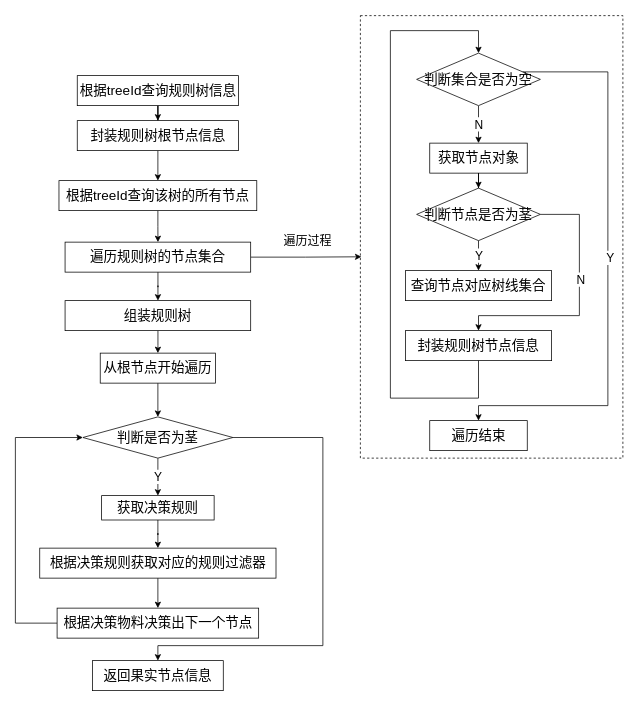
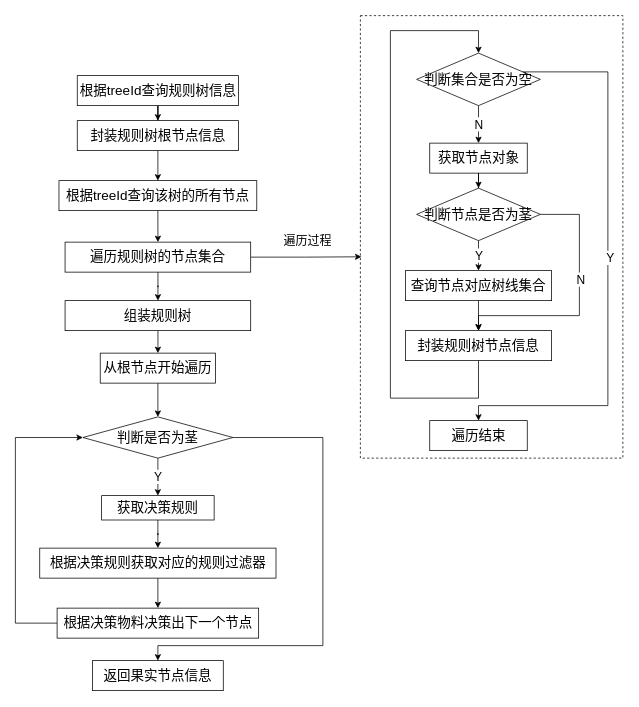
  <mxCell id="0" />
  <mxCell id="1" parent="0" />
  <mxCell id="2" value="" style="edgeStyle=orthogonalEdgeStyle;rounded=0;orthogonalLoop=1;jettySize=auto;html=1;" edge="1" parent="1" source="3" target="5"><mxGeometry relative="1" as="geometry" /></mxCell>
  <mxCell id="3" value="&lt;font style=&quot;font-size: 18px&quot;&gt;根据treeId查询规则树信息&lt;/font&gt;" style="whiteSpace=wrap;html=1;dashed=0;" vertex="1" parent="1"><mxGeometry x="102.5" y="100" width="215" height="40" as="geometry" /></mxCell>
  <mxCell id="4" value="" style="edgeStyle=orthogonalEdgeStyle;rounded=0;orthogonalLoop=1;jettySize=auto;html=1;" edge="1" parent="1" source="5" target="7"><mxGeometry relative="1" as="geometry" /></mxCell>
  <mxCell id="5" value="&lt;span style=&quot;font-size: 18px&quot;&gt;封装规则树根&lt;/span&gt;&lt;span style=&quot;font-size: 18px&quot;&gt;节&lt;/span&gt;&lt;span style=&quot;font-size: 18px&quot;&gt;点信息&lt;/span&gt;" style="whiteSpace=wrap;html=1;dashed=0;" vertex="1" parent="1"><mxGeometry x="102.5" y="160" width="215" height="40" as="geometry" /></mxCell>
  <mxCell id="6" value="" style="edgeStyle=orthogonalEdgeStyle;rounded=0;orthogonalLoop=1;jettySize=auto;html=1;" edge="1" parent="1" source="7" target="10"><mxGeometry relative="1" as="geometry" /></mxCell>
  <mxCell id="7" value="&lt;span style=&quot;font-size: 18px&quot;&gt;根据treeId查询该树的所有&lt;/span&gt;&lt;span style=&quot;font-size: 18px&quot;&gt;节&lt;/span&gt;&lt;span style=&quot;font-size: 18px&quot;&gt;点&lt;/span&gt;" style="whiteSpace=wrap;html=1;dashed=0;" vertex="1" parent="1"><mxGeometry x="78.13" y="240" width="263.75" height="40" as="geometry" /></mxCell>
  <mxCell id="8" value="" style="edgeStyle=orthogonalEdgeStyle;rounded=0;orthogonalLoop=1;jettySize=auto;html=1;" edge="1" parent="1" source="10" target="12"><mxGeometry relative="1" as="geometry" /></mxCell>
  <mxCell id="9" style="edgeStyle=orthogonalEdgeStyle;rounded=0;orthogonalLoop=1;jettySize=auto;html=1;entryX=0.004;entryY=0.545;entryDx=0;entryDy=0;entryPerimeter=0;" edge="1" parent="1" source="10" target="15"><mxGeometry relative="1" as="geometry"><mxPoint x="491.62" y="380.88" as="targetPoint" /></mxGeometry></mxCell>
  <mxCell id="10" value="&lt;span style=&quot;font-size: 18px&quot;&gt;遍历规则树的节点集合&lt;/span&gt;" style="whiteSpace=wrap;html=1;dashed=0;" vertex="1" parent="1"><mxGeometry x="86.25" y="322" width="247.5" height="40" as="geometry" /></mxCell>
  <mxCell id="11" value="" style="edgeStyle=orthogonalEdgeStyle;rounded=0;orthogonalLoop=1;jettySize=auto;html=1;" edge="1" parent="1" source="12" target="32"><mxGeometry relative="1" as="geometry" /></mxCell>
  <mxCell id="12" value="&lt;span style=&quot;font-size: 18px&quot;&gt;组装规则树&lt;/span&gt;" style="whiteSpace=wrap;html=1;dashed=0;" vertex="1" parent="1"><mxGeometry x="86.26" y="400" width="247.5" height="40" as="geometry" /></mxCell>
  <mxCell id="13" value="&lt;font style=&quot;font-size: 16px&quot;&gt;遍历过程&lt;/font&gt;" style="text;html=1;strokeColor=none;fillColor=none;align=center;verticalAlign=middle;whiteSpace=wrap;rounded=0;" vertex="1" parent="1"><mxGeometry x="370" y="310" width="80" height="20" as="geometry" /></mxCell>
  <mxCell id="14" value="" style="group" vertex="1" connectable="0" parent="1"><mxGeometry x="480" y="20" width="350" height="590" as="geometry" /></mxCell>
  <mxCell id="15" value="" style="rounded=0;whiteSpace=wrap;html=1;dashed=1;fillColor=none;" vertex="1" parent="14"><mxGeometry width="350" height="590" as="geometry" /></mxCell>
  <mxCell id="16" value="&lt;font style=&quot;font-size: 18px&quot;&gt;获取节点对象&lt;/font&gt;" style="whiteSpace=wrap;html=1;dashed=0;" vertex="1" parent="14"><mxGeometry x="92.5" y="170" width="130" height="40" as="geometry" /></mxCell>
  <mxCell id="17" value="&lt;font style=&quot;font-size: 18px&quot;&gt;判断节点是否为茎&lt;/font&gt;" style="rhombus;whiteSpace=wrap;html=1;dashed=0;" vertex="1" parent="14"><mxGeometry x="75" y="230" width="165" height="70" as="geometry" /></mxCell>
  <mxCell id="18" value="" style="edgeStyle=orthogonalEdgeStyle;rounded=0;orthogonalLoop=1;jettySize=auto;html=1;" edge="1" parent="14" source="16" target="17"><mxGeometry x="60" y="190" as="geometry" /></mxCell>
  <mxCell id="19" value="&lt;span style=&quot;font-size: 18px&quot;&gt;查询节点对应树线集合&lt;/span&gt;" style="whiteSpace=wrap;html=1;dashed=0;" vertex="1" parent="14"><mxGeometry x="60" y="340" width="195" height="40" as="geometry" /></mxCell>
  <mxCell id="20" value="Y" style="edgeStyle=orthogonalEdgeStyle;rounded=0;orthogonalLoop=1;jettySize=auto;html=1;fontSize=16;" edge="1" parent="14" source="17" target="19"><mxGeometry x="60" y="190" as="geometry" /></mxCell>
  <mxCell id="21" value="&lt;span style=&quot;font-size: 18px&quot;&gt;封装规则树节点信息&lt;/span&gt;" style="whiteSpace=wrap;html=1;dashed=0;" vertex="1" parent="14"><mxGeometry x="60" y="420" width="195" height="40" as="geometry" /></mxCell>
  <mxCell id="22" style="edgeStyle=orthogonalEdgeStyle;rounded=0;orthogonalLoop=1;jettySize=auto;html=1;exitX=1;exitY=0.5;exitDx=0;exitDy=0;entryX=0.5;entryY=0;entryDx=0;entryDy=0;" edge="1" parent="14" source="17" target="21"><mxGeometry x="60" y="190" as="geometry"><mxPoint x="158" y="410" as="targetPoint" /><Array as="points"><mxPoint x="292" y="265" /><mxPoint x="292" y="400" /><mxPoint x="158" y="400" /></Array></mxGeometry></mxCell>
  <mxCell id="23" value="&lt;font style=&quot;font-size: 16px&quot;&gt;N&lt;/font&gt;" style="edgeLabel;html=1;align=center;verticalAlign=middle;resizable=0;points=[];" vertex="1" connectable="0" parent="22"><mxGeometry x="-0.191" y="1" relative="1" as="geometry"><mxPoint as="offset" /></mxGeometry></mxCell>
+ <mxCell id="24" value="" style="edgeStyle=orthogonalEdgeStyle;rounded=0;orthogonalLoop=1;jettySize=auto;html=1;" edge="1" parent="14" source="19" target="21"><mxGeometry x="60" y="190" as="geometry" /></mxCell>
  <mxCell id="25" value="&lt;font style=&quot;font-size: 16px&quot;&gt;N&lt;/font&gt;" style="edgeStyle=orthogonalEdgeStyle;rounded=0;orthogonalLoop=1;jettySize=auto;html=1;entryX=0.5;entryY=0;entryDx=0;entryDy=0;" edge="1" parent="14" source="26" target="16"><mxGeometry relative="1" as="geometry" /></mxCell>
  <mxCell id="26" value="&lt;font style=&quot;font-size: 18px&quot;&gt;判断集合是否为空&lt;/font&gt;" style="rhombus;whiteSpace=wrap;html=1;dashed=0;" vertex="1" parent="14"><mxGeometry x="75" y="50" width="165" height="70" as="geometry" /></mxCell>
  <mxCell id="27" style="edgeStyle=orthogonalEdgeStyle;rounded=0;orthogonalLoop=1;jettySize=auto;html=1;entryX=0.5;entryY=0;entryDx=0;entryDy=0;" edge="1" parent="14" source="21" target="26"><mxGeometry relative="1" as="geometry"><Array as="points"><mxPoint x="40" y="510" /><mxPoint x="40" y="20" /><mxPoint x="158" y="20" /></Array></mxGeometry></mxCell>
  <mxCell id="28" value="&lt;span style=&quot;font-size: 18px&quot;&gt;遍历结束&lt;/span&gt;" style="whiteSpace=wrap;html=1;dashed=0;" vertex="1" parent="14"><mxGeometry x="92.5" y="540" width="130" height="40" as="geometry" /></mxCell>
  <mxCell id="29" style="edgeStyle=orthogonalEdgeStyle;rounded=0;orthogonalLoop=1;jettySize=auto;html=1;entryX=0.5;entryY=0;entryDx=0;entryDy=0;" edge="1" parent="14" source="26" target="28"><mxGeometry relative="1" as="geometry"><Array as="points"><mxPoint x="330" y="75" /><mxPoint x="330" y="520" /><mxPoint x="158" y="520" /></Array></mxGeometry></mxCell>
  <mxCell id="30" value="&lt;font style=&quot;font-size: 16px&quot;&gt;Y&lt;/font&gt;" style="edgeLabel;html=1;align=center;verticalAlign=middle;resizable=0;points=[];" vertex="1" connectable="0" parent="29"><mxGeometry x="-0.039" y="2" relative="1" as="geometry"><mxPoint as="offset" /></mxGeometry></mxCell>
  <mxCell id="31" value="" style="edgeStyle=orthogonalEdgeStyle;rounded=0;orthogonalLoop=1;jettySize=auto;html=1;" edge="1" parent="1" source="32" target="35"><mxGeometry relative="1" as="geometry" /></mxCell>
  <mxCell id="32" value="&lt;span style=&quot;font-size: 18px&quot;&gt;从根节点开始遍历&lt;/span&gt;" style="whiteSpace=wrap;html=1;dashed=0;" vertex="1" parent="1"><mxGeometry x="133.13" y="470" width="153.75" height="40" as="geometry" /></mxCell>
  <mxCell id="33" value="&lt;font style=&quot;font-size: 16px&quot;&gt;Y&lt;/font&gt;" style="edgeStyle=orthogonalEdgeStyle;rounded=0;orthogonalLoop=1;jettySize=auto;html=1;" edge="1" parent="1" source="35" target="37"><mxGeometry relative="1" as="geometry" /></mxCell>
  <mxCell id="34" style="edgeStyle=orthogonalEdgeStyle;rounded=0;orthogonalLoop=1;jettySize=auto;html=1;entryX=0.5;entryY=0;entryDx=0;entryDy=0;" edge="1" parent="1" source="35" target="42"><mxGeometry relative="1" as="geometry"><Array as="points"><mxPoint x="430" y="583" /><mxPoint x="430" y="860" /><mxPoint x="210" y="860" /></Array></mxGeometry></mxCell>
  <mxCell id="35" value="&lt;span style=&quot;font-size: 18px&quot;&gt;判断是否为茎&lt;/span&gt;" style="rhombus;whiteSpace=wrap;html=1;dashed=0;" vertex="1" parent="1"><mxGeometry x="110" y="555" width="200" height="55" as="geometry" /></mxCell>
  <mxCell id="36" value="" style="edgeStyle=orthogonalEdgeStyle;rounded=0;orthogonalLoop=1;jettySize=auto;html=1;" edge="1" parent="1" source="37" target="39"><mxGeometry relative="1" as="geometry" /></mxCell>
  <mxCell id="37" value="&lt;span style=&quot;font-size: 18px&quot;&gt;获取决策规则&lt;/span&gt;" style="whiteSpace=wrap;html=1;dashed=0;" vertex="1" parent="1"><mxGeometry x="135.01" y="660" width="150" height="32.5" as="geometry" /></mxCell>
  <mxCell id="38" value="" style="edgeStyle=orthogonalEdgeStyle;rounded=0;orthogonalLoop=1;jettySize=auto;html=1;" edge="1" parent="1" source="39" target="41"><mxGeometry relative="1" as="geometry" /></mxCell>
  <mxCell id="39" value="&lt;span style=&quot;font-size: 18px&quot;&gt;根据决策规则获取对应的规则过滤器&lt;/span&gt;" style="whiteSpace=wrap;html=1;dashed=0;" vertex="1" parent="1"><mxGeometry x="52.5" y="730" width="315" height="40" as="geometry" /></mxCell>
  <mxCell id="40" style="edgeStyle=orthogonalEdgeStyle;rounded=0;orthogonalLoop=1;jettySize=auto;html=1;entryX=0;entryY=0.5;entryDx=0;entryDy=0;" edge="1" parent="1" source="41" target="35"><mxGeometry relative="1" as="geometry"><Array as="points"><mxPoint x="20" y="830" /><mxPoint x="20" y="583" /></Array></mxGeometry></mxCell>
  <mxCell id="41" value="&lt;span style=&quot;font-size: 18px&quot;&gt;根据决策物料决策出下一个节点&lt;/span&gt;" style="whiteSpace=wrap;html=1;dashed=0;" vertex="1" parent="1"><mxGeometry x="75.63" y="810" width="268.75" height="40" as="geometry" /></mxCell>
  <mxCell id="42" value="&lt;span style=&quot;font-size: 18px&quot;&gt;返回果实节点信息&lt;/span&gt;" style="whiteSpace=wrap;html=1;dashed=0;" vertex="1" parent="1"><mxGeometry x="122.82" y="880" width="174.38" height="40" as="geometry" /></mxCell>
